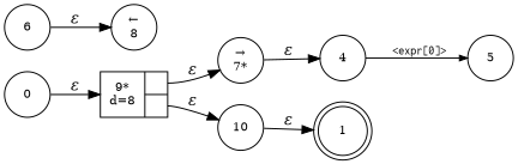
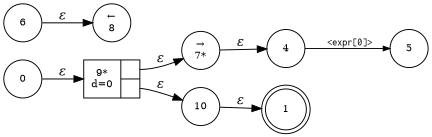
  digraph {
    rankdir=LR
    node [fixedsize=true fontsize=11 shape=circle peripheries=1]
    edge [fontname="Times-Italic"]
    n1 [label=1 shape=doublecircle width=.6 peripheries=""]
    n2 [label=0 width=.55]
-   n3 [fixedsize=false label="{9*\nd=8|{<p0>|<p1>}}" shape=record]
+   n3 [fixedsize=false label="{9*\nd=0|{<p0>|<p1>}}" shape=record]
    n4 [label="&rarr;\n7*" width=.55]
    n5 [label=10 width=.55]
    n6 [label=4 width=.55]
    n7 [label=5 width=.55]
    n8 [label=6 width=.55]
    n9 [label="&larr;\n8" width=.55]
    n2 -> n3 [label="&epsilon;"]
    n3 -> n4 [label="&epsilon;" tailport=p0]
    n3 -> n5 [label="&epsilon;" tailport=p1]
    n4 -> n6 [label="&epsilon;"]
    n5 -> n1 [label="&epsilon;"]
    n6 -> n7 [arrowhead=normal arrowsize=.7 fontname=Courier fontsize=11 label="<expr[0]>"]
    n8 -> n9 [label="&epsilon;"]
  }
